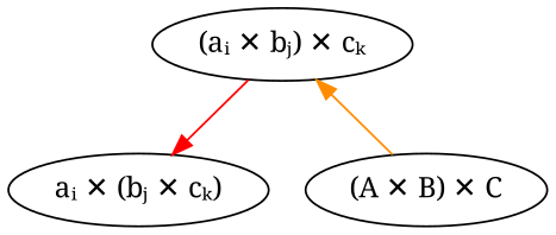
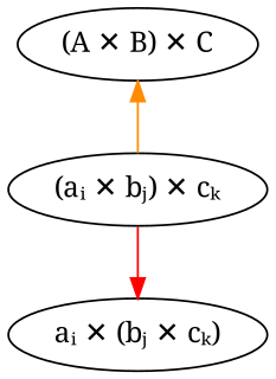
  digraph {
    fontname="Noto Serif"
    node [fontname="Noto Serif"]
    edge [fontname="Noto Serif"]
    n1 [label="aᵢ ✕ (bⱼ ✕ cₖ)"]
    n2 [label="(aᵢ ✕ bⱼ) ✕ cₖ"]
    n3 [label="(A ✕ B) ✕ C"]
    n2 -> n1 [color=red]
-   n2 -> n3 [color=darkorange dir=back]
+   n3 -> n2 [color=darkorange dir=back]
  }
